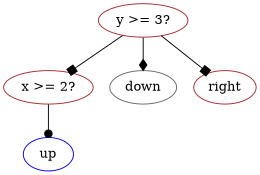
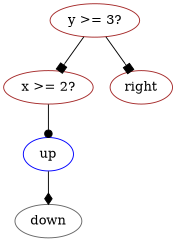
  digraph {
    node [color=brown]
    edge [arrowhead=box]
    n1 [label="x >= 2?"]
    n2 [color=blue label=up]
    n3 [label="y >= 3?"]
    n4 [color=gray40 label=down]
    n5 [label=right]
    n1 -> n2 [arrowhead=dot]
    n3 -> n1
-   n3 -> n4 [arrowhead=diamond]
+   n2 -> n4 [arrowhead=diamond]
    n3 -> n5
  }
